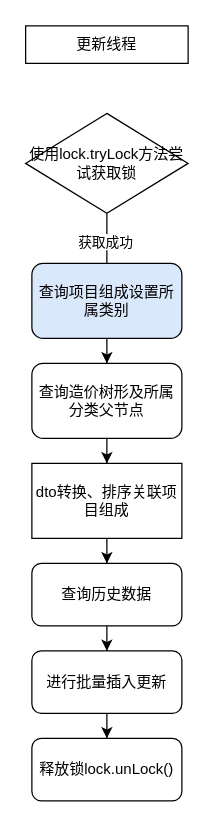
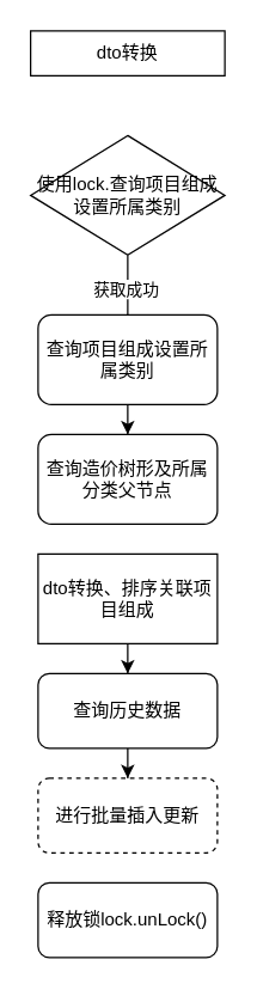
  <mxCell id="0" />
  <mxCell id="1" parent="0" />
- <mxCell id="2" value="更新线程" style="rounded=0;whiteSpace=wrap;html=1;" vertex="1" parent="1"><mxGeometry x="20" y="20" width="130" height="30" as="geometry" /></mxCell>
+ <mxCell id="2" value="dto转换" style="rounded=0;whiteSpace=wrap;html=1;" vertex="1" parent="1"><mxGeometry x="20" y="20" width="130" height="30" as="geometry" /></mxCell>
  <mxCell id="3" style="edgeStyle=orthogonalEdgeStyle;rounded=0;orthogonalLoop=1;jettySize=auto;html=1;" edge="1" parent="1" source="5"><mxGeometry relative="1" as="geometry"><mxPoint x="85" y="230" as="targetPoint" /></mxGeometry></mxCell>
  <mxCell id="4" value="获取成功" style="edgeLabel;html=1;align=center;verticalAlign=middle;resizable=0;points=[];" vertex="1" connectable="0" parent="3"><mxGeometry x="-0.273" y="-2" relative="1" as="geometry"><mxPoint as="offset" /></mxGeometry></mxCell>
- <mxCell id="5" value="使用lock.tryLock方法尝试获取锁" style="rhombus;whiteSpace=wrap;html=1;" vertex="1" parent="1"><mxGeometry x="20" y="90" width="130" height="80" as="geometry" /></mxCell>
+ <mxCell id="5" value="使用lock.查询项目组成设置所属类别" style="rhombus;whiteSpace=wrap;html=1;" vertex="1" parent="1"><mxGeometry x="20" y="90" width="130" height="80" as="geometry" /></mxCell>
  <mxCell id="6" style="edgeStyle=orthogonalEdgeStyle;rounded=0;orthogonalLoop=1;jettySize=auto;html=1;entryX=0.5;entryY=0;entryDx=0;entryDy=0;" edge="1" parent="1" source="7" target="9"><mxGeometry relative="1" as="geometry" /></mxCell>
- <mxCell id="7" value="查询项目组成设置所属类别" style="rounded=1;whiteSpace=wrap;html=1;fillColor=#dae8fc;" vertex="1" parent="1"><mxGeometry x="25" y="210" width="120" height="60" as="geometry" /></mxCell>
- <mxCell id="8" style="edgeStyle=orthogonalEdgeStyle;rounded=0;orthogonalLoop=1;jettySize=auto;html=1;entryX=0.5;entryY=0;entryDx=0;entryDy=0;" edge="1" parent="1" source="9" target="11"><mxGeometry relative="1" as="geometry" /></mxCell>
+ <mxCell id="7" value="查询项目组成设置所属类别" style="rounded=1;whiteSpace=wrap;html=1;" vertex="1" parent="1"><mxGeometry x="25" y="210" width="120" height="60" as="geometry" /></mxCell>
  <mxCell id="9" value="查询造价树形及所属分类父节点" style="rounded=1;whiteSpace=wrap;html=1;" vertex="1" parent="1"><mxGeometry x="25" y="290" width="120" height="60" as="geometry" /></mxCell>
  <mxCell id="10" style="edgeStyle=orthogonalEdgeStyle;rounded=0;orthogonalLoop=1;jettySize=auto;html=1;entryX=0.5;entryY=0;entryDx=0;entryDy=0;" edge="1" parent="1" source="11" target="13"><mxGeometry relative="1" as="geometry" /></mxCell>
  <mxCell id="11" value="dto转换、排序关联项目组成" style="whiteSpace=wrap;html=1;rounded=0;" vertex="1" parent="1"><mxGeometry x="25" y="370" width="120" height="60" as="geometry" /></mxCell>
  <mxCell id="12" style="edgeStyle=orthogonalEdgeStyle;rounded=0;orthogonalLoop=1;jettySize=auto;html=1;entryX=0.5;entryY=0;entryDx=0;entryDy=0;" edge="1" parent="1" source="13" target="15"><mxGeometry relative="1" as="geometry" /></mxCell>
  <mxCell id="13" value="查询历史数据" style="rounded=1;whiteSpace=wrap;html=1;" vertex="1" parent="1"><mxGeometry x="25" y="450" width="120" height="50" as="geometry" /></mxCell>
- <mxCell id="14" style="edgeStyle=orthogonalEdgeStyle;rounded=0;orthogonalLoop=1;jettySize=auto;html=1;entryX=0.5;entryY=0;entryDx=0;entryDy=0;" edge="1" parent="1" source="15" target="16"><mxGeometry relative="1" as="geometry"><mxPoint x="85" y="590" as="targetPoint" /></mxGeometry></mxCell>
- <mxCell id="15" value="进行批量插入更新" style="rounded=1;whiteSpace=wrap;html=1;" vertex="1" parent="1"><mxGeometry x="25" y="520" width="120" height="50" as="geometry" /></mxCell>
+ <mxCell id="15" value="进行批量插入更新" style="rounded=1;whiteSpace=wrap;html=1;dashed=1;" vertex="1" parent="1"><mxGeometry x="25" y="520" width="120" height="50" as="geometry" /></mxCell>
  <mxCell id="16" value="释放锁lock.unLock()" style="rounded=1;whiteSpace=wrap;html=1;" vertex="1" parent="1"><mxGeometry x="25" y="590" width="120" height="50" as="geometry" /></mxCell>
